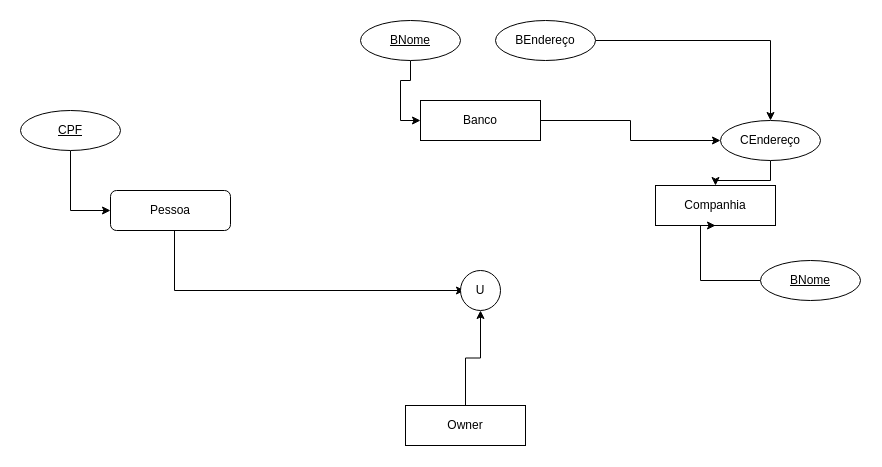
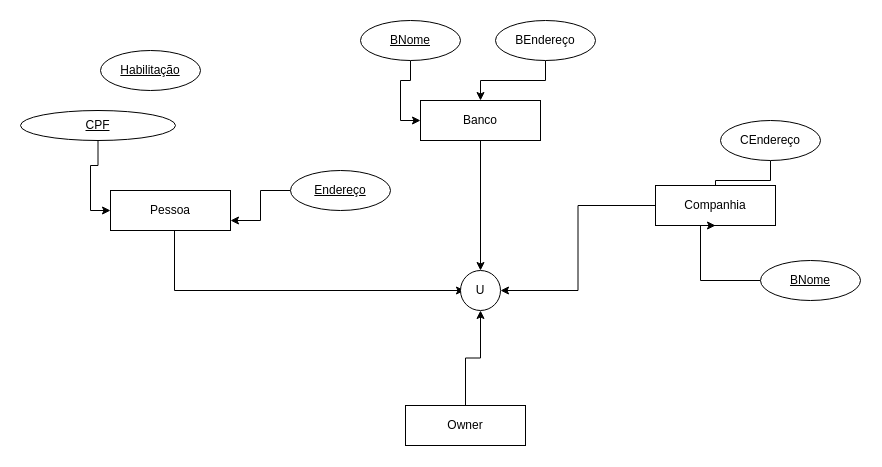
  <mxCell id="0" />
  <mxCell id="1" parent="0" />
  <mxCell id="2" style="edgeStyle=orthogonalEdgeStyle;rounded=0;orthogonalLoop=1;jettySize=auto;html=1;entryX=0;entryY=0.5;entryDx=0;entryDy=0;exitX=0.5;exitY=1;exitDx=0;exitDy=0;" edge="1" parent="1" source="3"><mxGeometry relative="1" as="geometry"><mxPoint x="174" y="150" as="sourcePoint" /><mxPoint x="464" y="290" as="targetPoint" /><Array as="points"><mxPoint x="174" y="220" /><mxPoint x="174" y="290" /></Array></mxGeometry></mxCell>
- <mxCell id="3" value="Pessoa" style="whiteSpace=wrap;html=1;rounded=1;" vertex="1" parent="1"><mxGeometry x="110" y="190" width="120" height="40" as="geometry" /></mxCell>
+ <mxCell id="3" value="Pessoa" style="rounded=0;whiteSpace=wrap;html=1;" vertex="1" parent="1"><mxGeometry x="110" y="190" width="120" height="40" as="geometry" /></mxCell>
+ <mxCell id="4" style="edgeStyle=orthogonalEdgeStyle;rounded=0;orthogonalLoop=1;jettySize=auto;html=1;entryX=1;entryY=0.5;entryDx=0;entryDy=0;" edge="1" parent="1" source="5" target="8"><mxGeometry relative="1" as="geometry" /></mxCell>
  <mxCell id="5" value="Companhia" style="rounded=0;whiteSpace=wrap;html=1;" vertex="1" parent="1"><mxGeometry x="655" y="185" width="120" height="40" as="geometry" /></mxCell>
- <mxCell id="6" style="edgeStyle=orthogonalEdgeStyle;rounded=0;orthogonalLoop=1;jettySize=auto;html=1;" edge="1" parent="1" source="7" target="21"><mxGeometry relative="1" as="geometry" /></mxCell>
+ <mxCell id="6" style="edgeStyle=orthogonalEdgeStyle;rounded=0;orthogonalLoop=1;jettySize=auto;html=1;entryX=0.5;entryY=0;entryDx=0;entryDy=0;" edge="1" parent="1" source="7" target="8"><mxGeometry relative="1" as="geometry" /></mxCell>
  <mxCell id="7" value="Banco" style="rounded=0;whiteSpace=wrap;html=1;" vertex="1" parent="1"><mxGeometry x="420" y="100" width="120" height="40" as="geometry" /></mxCell>
  <mxCell id="8" value="U" style="ellipse;whiteSpace=wrap;html=1;aspect=fixed;" vertex="1" parent="1"><mxGeometry x="460" y="270" width="40" height="40" as="geometry" /></mxCell>
  <mxCell id="9" style="edgeStyle=orthogonalEdgeStyle;rounded=0;orthogonalLoop=1;jettySize=auto;html=1;" edge="1" parent="1" source="10" target="8"><mxGeometry relative="1" as="geometry" /></mxCell>
  <mxCell id="10" value="Owner" style="rounded=0;whiteSpace=wrap;html=1;" vertex="1" parent="1"><mxGeometry x="405" y="405" width="120" height="40" as="geometry" /></mxCell>
+ <mxCell id="11" value="Habilitação" style="ellipse;whiteSpace=wrap;html=1;align=center;fontStyle=4;" vertex="1" parent="1"><mxGeometry x="100" y="50" width="100" height="40" as="geometry" /></mxCell>
  <mxCell id="12" style="edgeStyle=orthogonalEdgeStyle;rounded=0;orthogonalLoop=1;jettySize=auto;html=1;entryX=0;entryY=0.5;entryDx=0;entryDy=0;" edge="1" parent="1" source="13" target="3"><mxGeometry relative="1" as="geometry" /></mxCell>
- <mxCell id="13" value="CPF" style="ellipse;whiteSpace=wrap;html=1;align=center;fontStyle=4;" vertex="1" parent="1"><mxGeometry x="20" y="110" width="100" height="40" as="geometry" /></mxCell>
- <mxCell id="16" style="edgeStyle=orthogonalEdgeStyle;rounded=0;orthogonalLoop=1;jettySize=auto;html=1;" edge="1" parent="1" source="17" target="21"><mxGeometry relative="1" as="geometry" /></mxCell>
+ <mxCell id="13" value="CPF" style="ellipse;whiteSpace=wrap;html=1;align=center;fontStyle=4;" vertex="1" parent="1"><mxGeometry x="20" y="110" width="155" height="30" as="geometry" /></mxCell>
+ <mxCell id="14" style="edgeStyle=orthogonalEdgeStyle;rounded=0;orthogonalLoop=1;jettySize=auto;html=1;entryX=1;entryY=0.75;entryDx=0;entryDy=0;" edge="1" parent="1" source="15" target="3"><mxGeometry relative="1" as="geometry" /></mxCell>
+ <mxCell id="15" value="Endereço" style="ellipse;whiteSpace=wrap;html=1;align=center;fontStyle=4;" vertex="1" parent="1"><mxGeometry x="290" y="170" width="100" height="40" as="geometry" /></mxCell>
+ <mxCell id="16" style="edgeStyle=orthogonalEdgeStyle;rounded=0;orthogonalLoop=1;jettySize=auto;html=1;entryX=0.5;entryY=0;entryDx=0;entryDy=0;" edge="1" parent="1" source="17" target="7"><mxGeometry relative="1" as="geometry" /></mxCell>
  <mxCell id="17" value="BEndereço" style="ellipse;whiteSpace=wrap;html=1;align=center;" vertex="1" parent="1"><mxGeometry x="495" y="20" width="100" height="40" as="geometry" /></mxCell>
  <mxCell id="18" style="edgeStyle=orthogonalEdgeStyle;rounded=0;orthogonalLoop=1;jettySize=auto;html=1;entryX=0;entryY=0.5;entryDx=0;entryDy=0;" edge="1" parent="1" source="19" target="7"><mxGeometry relative="1" as="geometry" /></mxCell>
  <mxCell id="19" value="BNome" style="ellipse;whiteSpace=wrap;html=1;align=center;fontStyle=4;" vertex="1" parent="1"><mxGeometry x="360" width="100" height="40" as="geometry" y="20" /></mxCell>
- <mxCell id="20" style="edgeStyle=orthogonalEdgeStyle;rounded=0;orthogonalLoop=1;jettySize=auto;html=1;entryX=0.5;entryY=0;entryDx=0;entryDy=0;" edge="1" parent="1" source="21" target="5"><mxGeometry relative="1" as="geometry" /></mxCell>
+ <mxCell id="20" style="edgeStyle=orthogonalEdgeStyle;rounded=0;orthogonalLoop=1;jettySize=auto;html=1;entryX=0.5;entryY=0;entryDx=0;entryDy=0;endArrow=none;" edge="1" parent="1" source="21" target="5"><mxGeometry relative="1" as="geometry" /></mxCell>
  <mxCell id="21" value="CEndereço" style="ellipse;whiteSpace=wrap;html=1;align=center;" vertex="1" parent="1"><mxGeometry x="720" y="120" width="100" height="40" as="geometry" /></mxCell>
  <mxCell id="22" style="edgeStyle=orthogonalEdgeStyle;rounded=0;orthogonalLoop=1;jettySize=auto;html=1;entryX=0.5;entryY=1;entryDx=0;entryDy=0;" edge="1" parent="1" source="23" target="5"><mxGeometry relative="1" as="geometry"><Array as="points"><mxPoint x="700" y="280" /></Array></mxGeometry></mxCell>
  <mxCell id="23" value="BNome" style="ellipse;whiteSpace=wrap;html=1;align=center;fontStyle=4;" vertex="1" parent="1"><mxGeometry x="760" y="260" width="100" height="40" as="geometry" /></mxCell>
